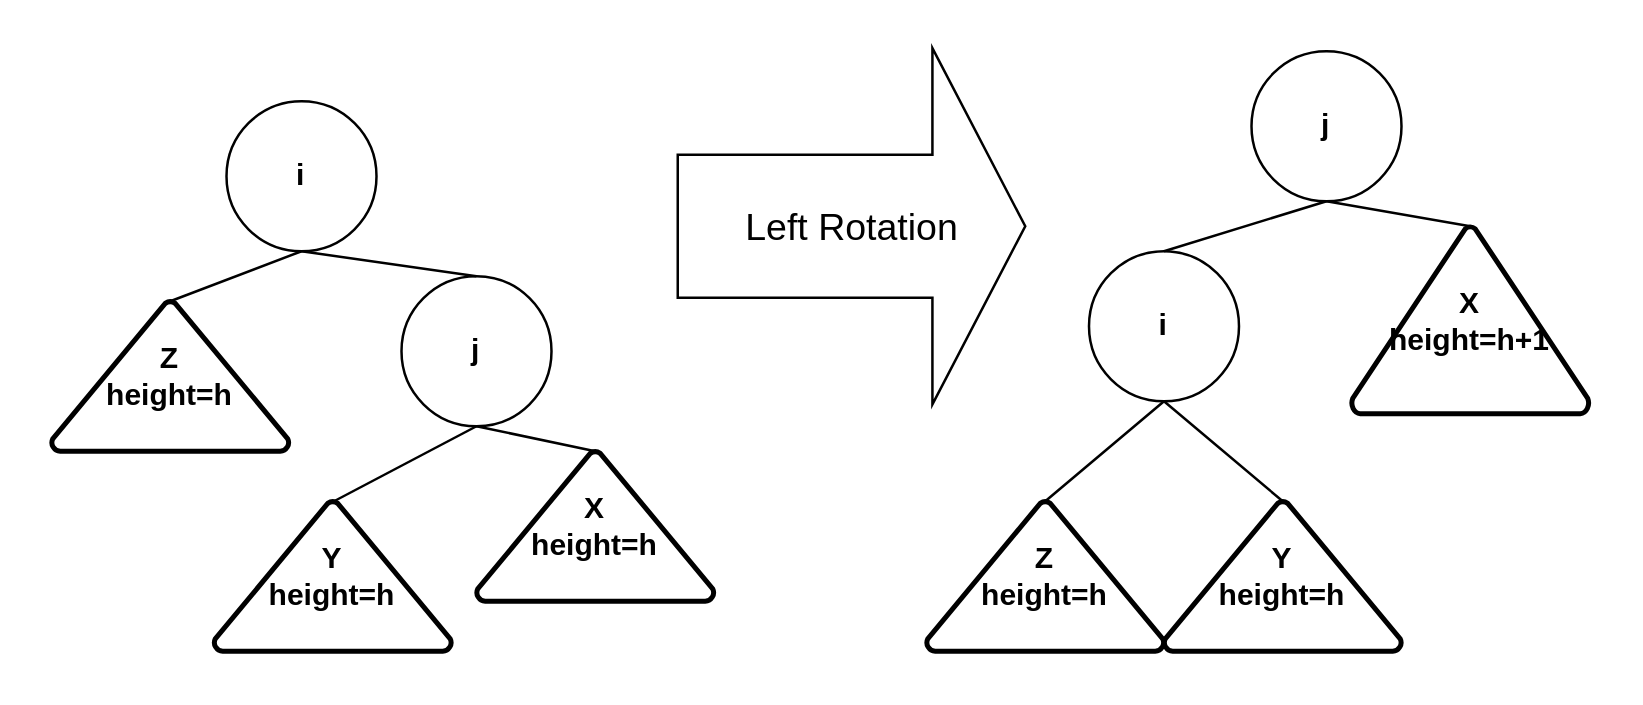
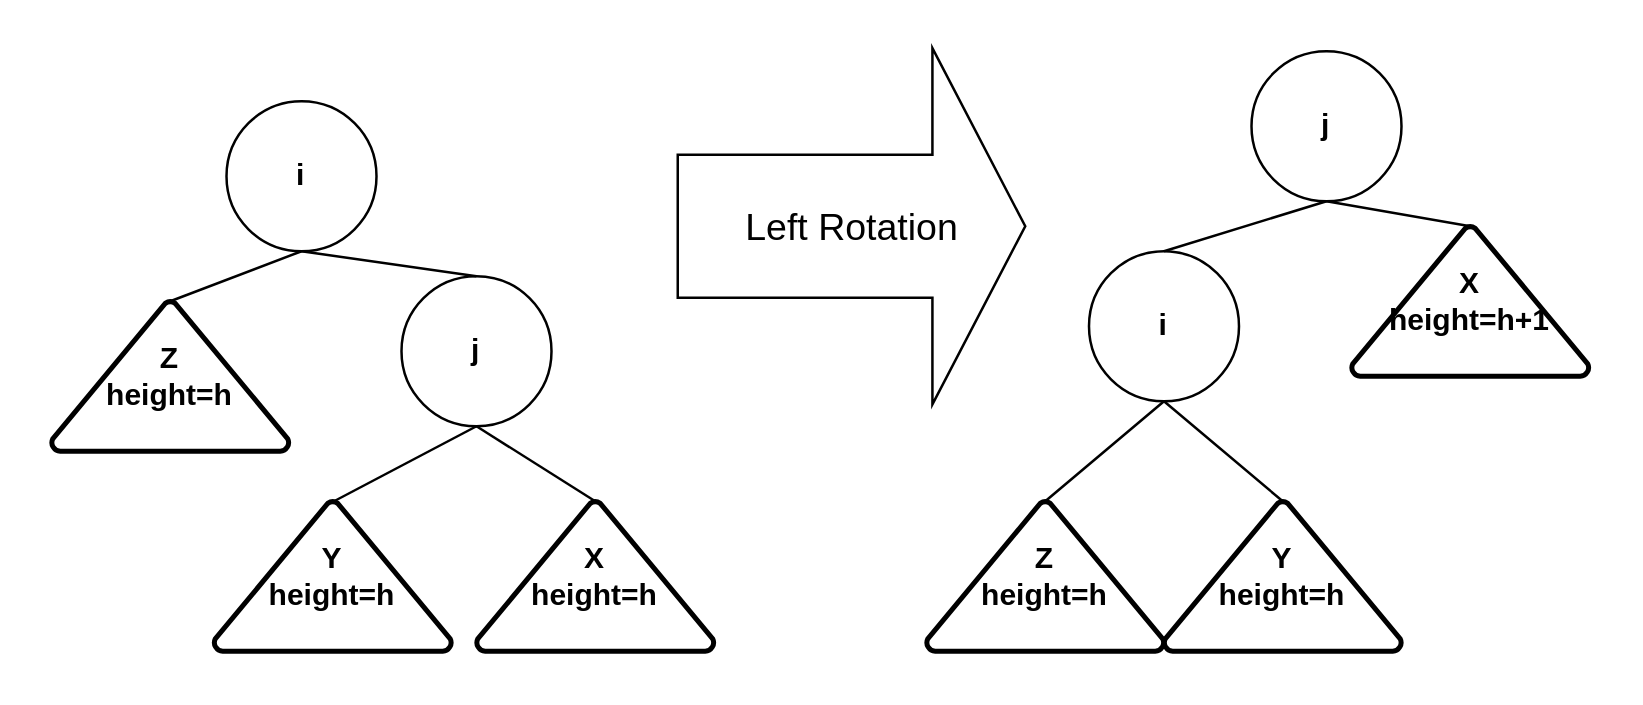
  <mxCell id="0" />
  <mxCell id="1" parent="0" />
  <mxCell id="2" value="&lt;b&gt;i&lt;/b&gt;" style="ellipse;whiteSpace=wrap;html=1;" vertex="1" parent="1"><mxGeometry x="90" y="40" width="60" height="60" as="geometry" /></mxCell>
  <mxCell id="3" value="&lt;b&gt;j&lt;/b&gt;" style="ellipse;whiteSpace=wrap;html=1;" vertex="1" parent="1"><mxGeometry x="160" y="110" width="60" height="60" as="geometry" /></mxCell>
- <mxCell id="4" value="&lt;b&gt;X&lt;br&gt;height=h&lt;/b&gt;" style="strokeWidth=2;html=1;shape=mxgraph.flowchart.extract_or_measurement;whiteSpace=wrap;" vertex="1" parent="1"><mxGeometry x="190" y="180" width="95" height="60" as="geometry" /></mxCell>
+ <mxCell id="4" value="&lt;b&gt;X&lt;br&gt;height=h&lt;/b&gt;" style="strokeWidth=2;html=1;shape=mxgraph.flowchart.extract_or_measurement;whiteSpace=wrap;" vertex="1" parent="1"><mxGeometry x="190" y="200" width="95" height="60" as="geometry" /></mxCell>
  <mxCell id="5" value="&lt;b&gt;Y&lt;br&gt;height=h&lt;/b&gt;" style="strokeWidth=2;html=1;shape=mxgraph.flowchart.extract_or_measurement;whiteSpace=wrap;" vertex="1" parent="1"><mxGeometry x="85" y="200" width="95" height="60" as="geometry" /></mxCell>
  <mxCell id="6" value="&lt;b&gt;Z&lt;br&gt;height=h&lt;/b&gt;" style="strokeWidth=2;html=1;shape=mxgraph.flowchart.extract_or_measurement;whiteSpace=wrap;" vertex="1" parent="1"><mxGeometry x="20" y="120" width="95" height="60" as="geometry" /></mxCell>
  <mxCell id="7" value="" style="endArrow=none;html=1;rounded=0;entryX=0.5;entryY=1;entryDx=0;entryDy=0;exitX=0.5;exitY=0;exitDx=0;exitDy=0;exitPerimeter=0;" edge="1" parent="1" source="6" target="2"><mxGeometry width="50" height="50" relative="1" as="geometry"><mxPoint x="400" y="240" as="sourcePoint" /><mxPoint x="450" y="190" as="targetPoint" /></mxGeometry></mxCell>
  <mxCell id="8" value="" style="endArrow=none;html=1;rounded=0;entryX=0.5;entryY=1;entryDx=0;entryDy=0;exitX=0.5;exitY=0;exitDx=0;exitDy=0;" edge="1" parent="1" source="3" target="2"><mxGeometry width="50" height="50" relative="1" as="geometry"><mxPoint x="400" y="240" as="sourcePoint" /><mxPoint x="450" y="190" as="targetPoint" /></mxGeometry></mxCell>
  <mxCell id="9" value="" style="endArrow=none;html=1;rounded=0;entryX=0.5;entryY=1;entryDx=0;entryDy=0;" edge="1" parent="1" target="3"><mxGeometry width="50" height="50" relative="1" as="geometry"><mxPoint x="133" y="200" as="sourcePoint" /><mxPoint x="450" y="190" as="targetPoint" /></mxGeometry></mxCell>
  <mxCell id="10" value="" style="endArrow=none;html=1;rounded=0;exitX=0.5;exitY=0;exitDx=0;exitDy=0;exitPerimeter=0;" edge="1" parent="1" source="4"><mxGeometry width="50" height="50" relative="1" as="geometry"><mxPoint x="400" y="240" as="sourcePoint" /><mxPoint x="190" y="170" as="targetPoint" /></mxGeometry></mxCell>
  <mxCell id="11" value="&lt;b&gt;i&lt;/b&gt;" style="ellipse;whiteSpace=wrap;html=1;" vertex="1" parent="1"><mxGeometry x="435" y="100" width="60" height="60" as="geometry" /></mxCell>
  <mxCell id="12" value="&lt;b&gt;j&lt;/b&gt;" style="ellipse;whiteSpace=wrap;html=1;" vertex="1" parent="1"><mxGeometry x="500" y="20" width="60" height="60" as="geometry" /></mxCell>
- <mxCell id="13" value="&lt;b&gt;X&lt;br&gt;height=h+1&lt;/b&gt;" style="strokeWidth=2;html=1;shape=mxgraph.flowchart.extract_or_measurement;whiteSpace=wrap;" vertex="1" parent="1"><mxGeometry x="540" y="90" width="95" height="75" as="geometry" /></mxCell>
+ <mxCell id="13" value="&lt;b&gt;X&lt;br&gt;height=h+1&lt;/b&gt;" style="strokeWidth=2;html=1;shape=mxgraph.flowchart.extract_or_measurement;whiteSpace=wrap;" vertex="1" parent="1"><mxGeometry x="540" y="90" width="95" height="60" as="geometry" /></mxCell>
  <mxCell id="14" value="&lt;b&gt;Y&lt;br&gt;height=h&lt;/b&gt;" style="strokeWidth=2;html=1;shape=mxgraph.flowchart.extract_or_measurement;whiteSpace=wrap;" vertex="1" parent="1"><mxGeometry x="465" y="200" width="95" height="60" as="geometry" /></mxCell>
  <mxCell id="15" value="&lt;b&gt;Z&lt;br&gt;height=h&lt;/b&gt;" style="strokeWidth=2;html=1;shape=mxgraph.flowchart.extract_or_measurement;whiteSpace=wrap;" vertex="1" parent="1"><mxGeometry x="370" y="200" width="95" height="60" as="geometry" /></mxCell>
  <mxCell id="16" value="" style="endArrow=none;html=1;rounded=0;entryX=0.5;entryY=1;entryDx=0;entryDy=0;exitX=0.5;exitY=0;exitDx=0;exitDy=0;exitPerimeter=0;" edge="1" parent="1" source="15" target="11"><mxGeometry width="50" height="50" relative="1" as="geometry"><mxPoint x="780" y="240" as="sourcePoint" /><mxPoint x="830" y="190" as="targetPoint" /></mxGeometry></mxCell>
  <mxCell id="17" value="" style="endArrow=none;html=1;rounded=0;entryX=0.5;entryY=0;entryDx=0;entryDy=0;exitX=0.5;exitY=1;exitDx=0;exitDy=0;" edge="1" parent="1" source="12" target="11"><mxGeometry width="50" height="50" relative="1" as="geometry"><mxPoint x="850" y="170" as="sourcePoint" /><mxPoint x="570" y="30" as="targetPoint" /></mxGeometry></mxCell>
  <mxCell id="18" value="" style="endArrow=none;html=1;rounded=0;entryX=0.5;entryY=1;entryDx=0;entryDy=0;exitX=0.5;exitY=0;exitDx=0;exitDy=0;exitPerimeter=0;" edge="1" parent="1" target="11" source="14"><mxGeometry width="50" height="50" relative="1" as="geometry"><mxPoint x="583" y="130" as="sourcePoint" /><mxPoint x="900" y="120" as="targetPoint" /></mxGeometry></mxCell>
  <mxCell id="19" value="" style="endArrow=none;html=1;rounded=0;exitX=0.5;exitY=0;exitDx=0;exitDy=0;exitPerimeter=0;entryX=0.5;entryY=1;entryDx=0;entryDy=0;" edge="1" parent="1" source="13" target="12"><mxGeometry width="50" height="50" relative="1" as="geometry"><mxPoint x="850" y="170" as="sourcePoint" /><mxPoint x="710" y="90" as="targetPoint" /></mxGeometry></mxCell>
  <mxCell id="20" value="&lt;font style=&quot;font-size: 15px&quot;&gt;Left Rotation&lt;/font&gt;" style="shape=flexArrow;endArrow=classic;html=1;rounded=0;endWidth=84.286;endSize=12.043;width=57.143;" edge="1" parent="1"><mxGeometry width="50" height="50" relative="1" as="geometry"><mxPoint x="270" y="90" as="sourcePoint" /><mxPoint x="410" y="90" as="targetPoint" /></mxGeometry></mxCell>
